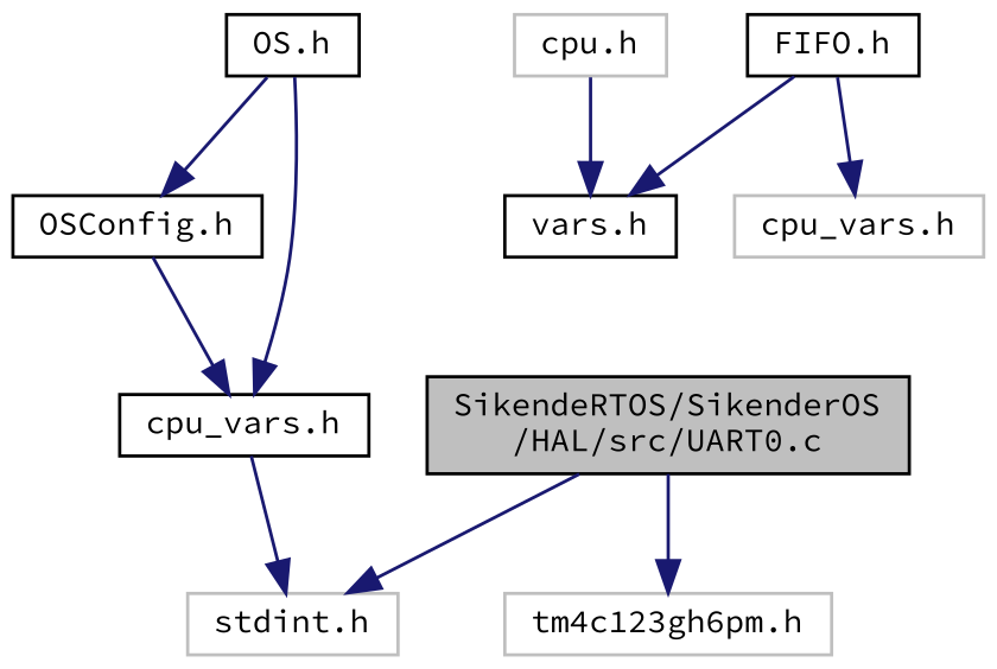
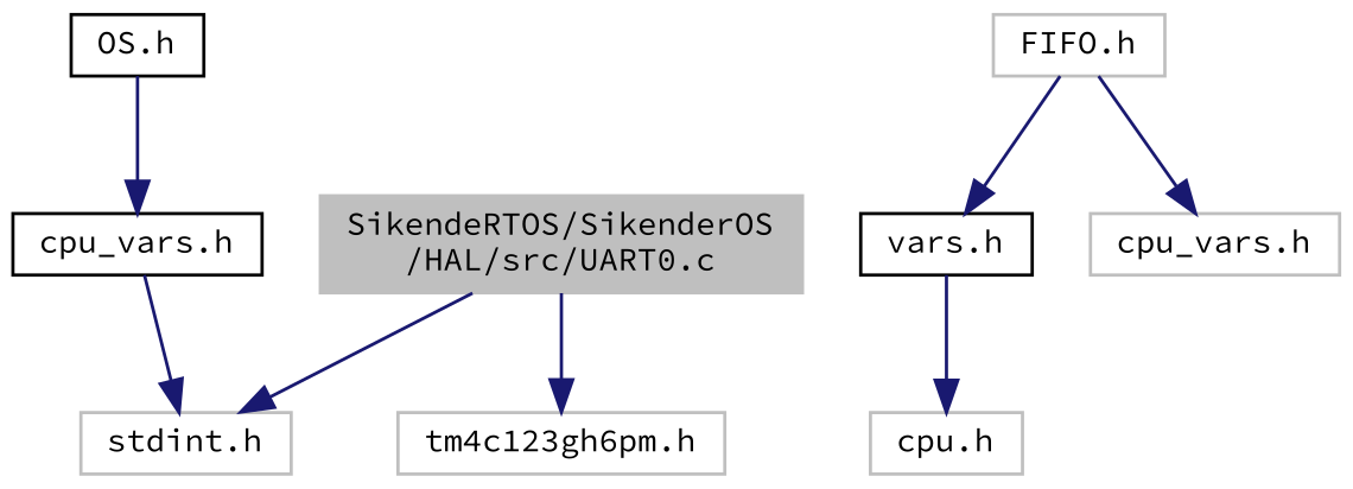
  digraph {
    fontname="Source Code Pro"
    node [color=black fillcolor=white fontname="Source Code Pro" fontsize=10 shape=record style=filled]
    edge [color=midnightblue fontname="Source Code Pro" fontsize=10 labelfontname=Helvetica labelfontsize=10 style=solid]
-   n1 [fillcolor=grey75 fontcolor=black height=0.2 label="SikendeRTOS/SikenderOS\l/HAL/src/UART0.c" width=0.4]
+   n1 [color=grey75 fillcolor=grey75 fontcolor=black height=0.2 label="SikendeRTOS/SikenderOS\l/HAL/src/UART0.c" width=0.4]
    n2 [color=grey75 height=0.2 label="stdint.h" width=0.4]
    n3 [color=grey75 height=0.2 label="tm4c123gh6pm.h" width=0.4]
-   n4 [height=0.2 label="FIFO.h" width=0.4]
+   n4 [color=grey75 height=0.2 label="FIFO.h" width=0.4]
    n5 [height=0.2 label="vars.h" width=0.4]
    n6 [color=grey75 height=0.2 label="cpu_vars.h" width=0.4]
    n7 [height=0.2 label="OS.h" width=0.4]
-   n8 [height=0.2 label="OSConfig.h" width=0.4]
    n9 [height=0.2 label="cpu_vars.h" width=0.4]
    n10 [color=grey75 height=0.2 label="cpu.h" width=0.4]
    n1 -> n2
    n1 -> n3
    n4 -> n5
    n4 -> n6
-   n10 -> n5
-   n7 -> n8
+   n5 -> n10
    n7 -> n9
-   n8 -> n9
    n9 -> n2
  }
